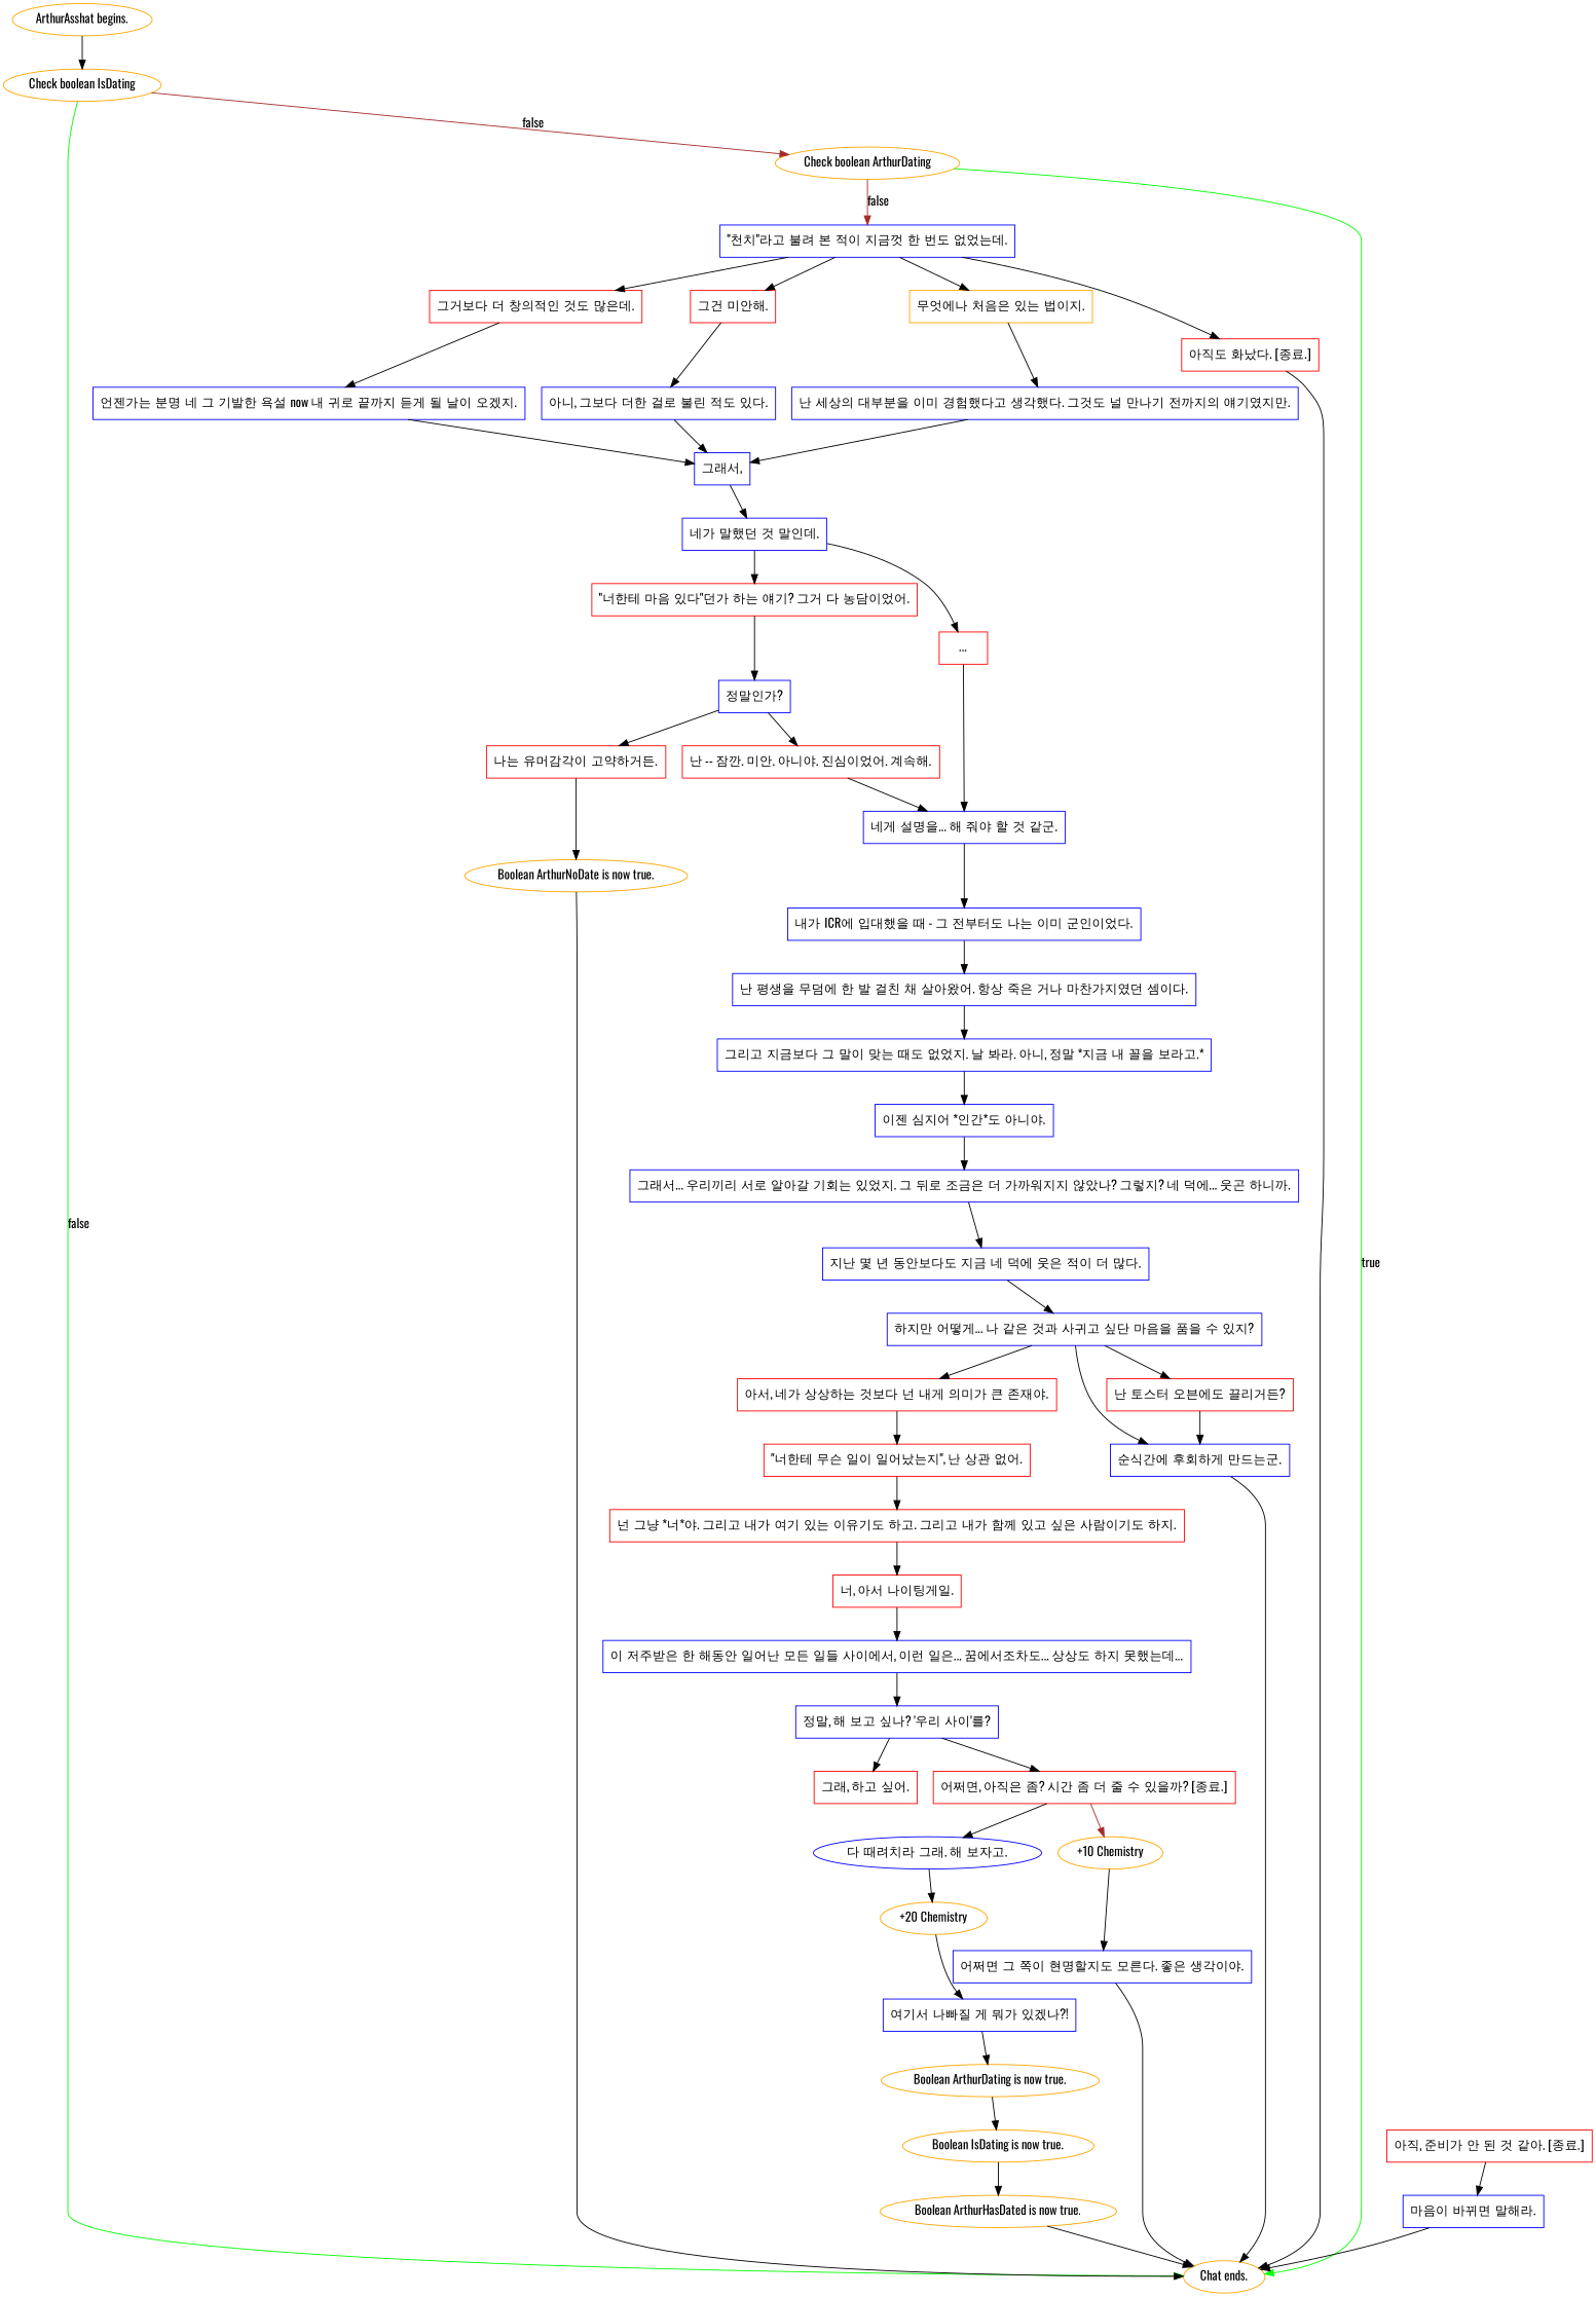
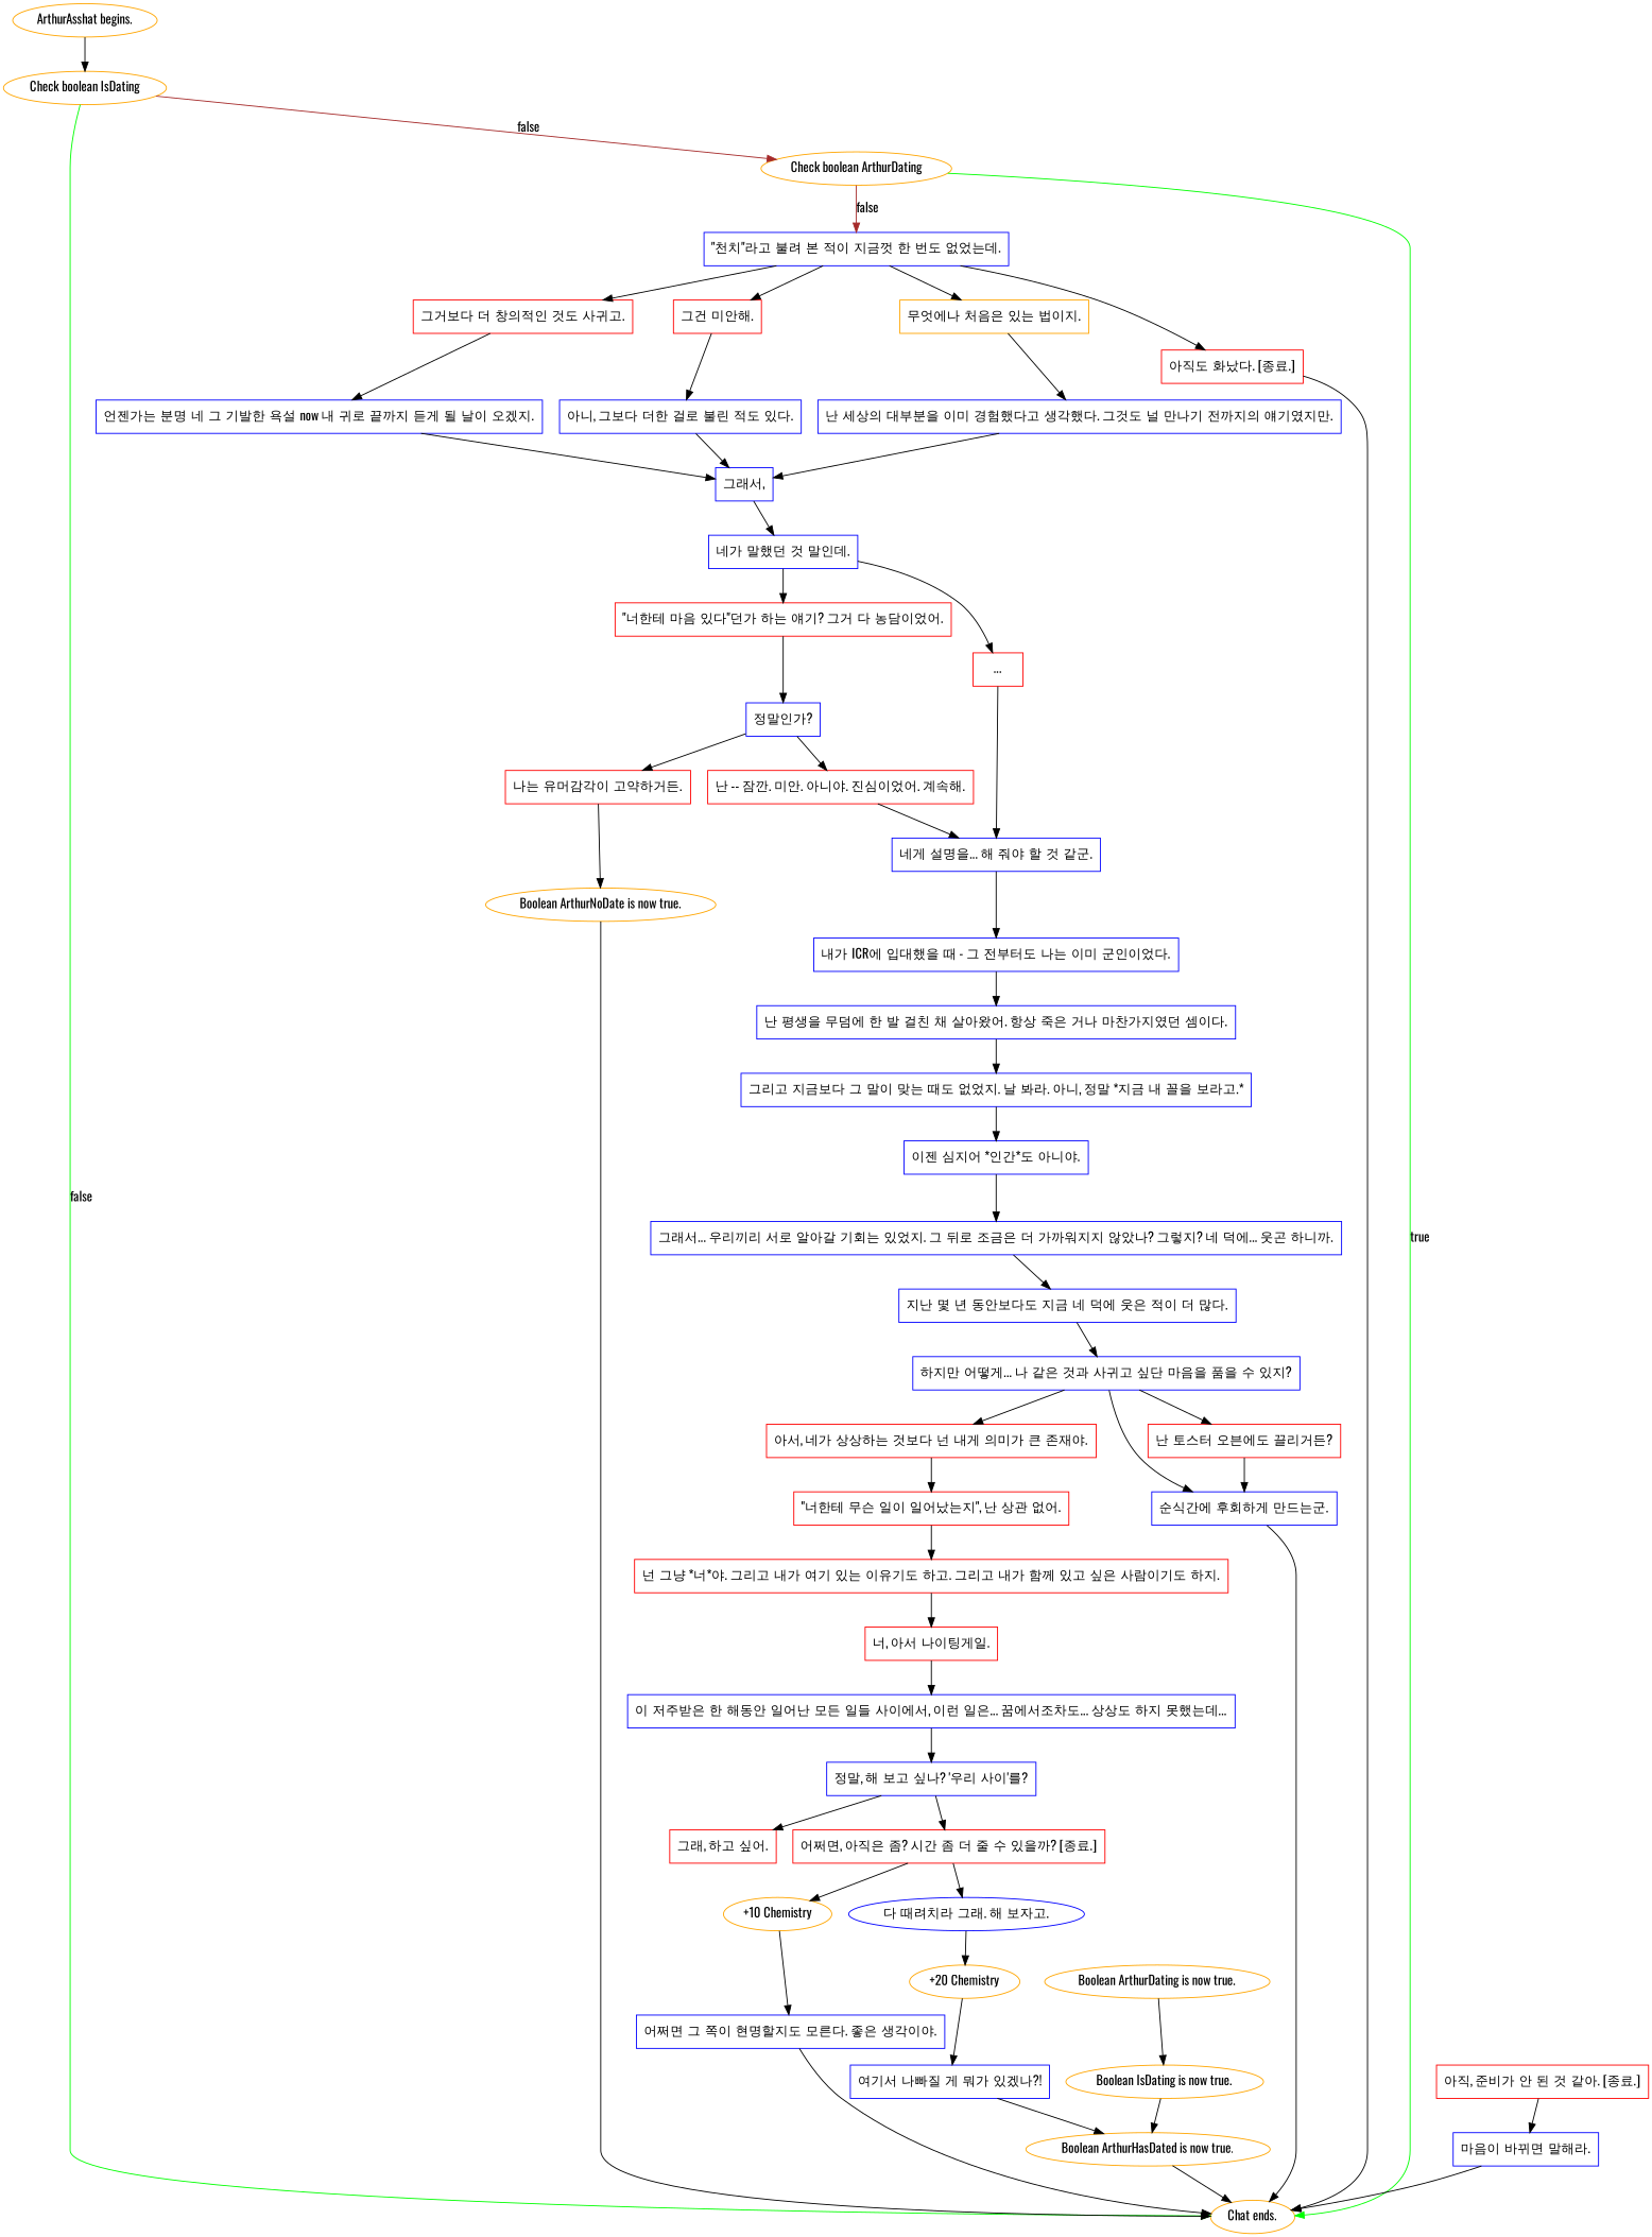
  digraph {
    fontname=Oswald
    node [color=blue fontname=Oswald shape=box]
    edge [fontname=Oswald]
    "ArthurAsshat begins." [color=orange shape=""]
    n2 [color=orange label="Check boolean IsDating" shape=""]
    "Chat ends." [color=orange shape=""]
    n4 [color=orange label="Check boolean ArthurDating" shape=""]
    n5 [label="\"천치\"라고 불려 본 적이 지금껏 한 번도 없었는데."]
-   n6 [color=red label="그거보다 더 창의적인 것도 많은데."]
+   n6 [color=red label="그거보다 더 창의적인 것도 사귀고."]
    n7 [color=orange label="무엇에나 처음은 있는 법이지."]
    n8 [color=red label="그건 미안해."]
    n9 [color=red label="아직도 화났다. [종료.]"]
    n10 [label="언젠가는 분명 네 그 기발한 욕설 now 내 귀로 끝까지 듣게 될 날이 오겠지."]
    n11 [label="난 세상의 대부분을 이미 경험했다고 생각했다. 그것도 널 만나기 전까지의 얘기였지만."]
    n12 [label="아니, 그보다 더한 걸로 불린 적도 있다."]
    n13 [label="그래서,"]
    n14 [label="네가 말했던 것 말인데."]
    n15 [color=red label="\"너한테 마음 있다\"던가 하는 얘기? 그거 다 농담이었어."]
    n16 [color=red label="..."]
    n17 [label="정말인가?"]
    n18 [label="네게 설명을... 해 줘야 할 것 같군."]
    n19 [color=red label="난 -- 잠깐. 미안. 아니야. 진심이었어. 계속해."]
    n20 [color=red label="나는 유머감각이 고약하거든."]
    n21 [label="내가 ICR에 입대했을 때 - 그 전부터도 나는 이미 군인이었다."]
    n22 [color=orange label="Boolean ArthurNoDate is now true." shape=""]
    n23 [label="난 평생을 무덤에 한 발 걸친 채 살아왔어. 항상 죽은 거나 마찬가지였던 셈이다."]
    n24 [label="그리고 지금보다 그 말이 맞는 때도 없었지. 날 봐라. 아니, 정말 *지금 내 꼴을 보라고.*"]
    n25 [label="이젠 심지어 *인간*도 아니야."]
    n26 [label="그래서... 우리끼리 서로 알아갈 기회는 있었지. 그 뒤로 조금은 더 가까워지지 않았나? 그렇지? 네 덕에... 웃곤 하니까."]
    n27 [label="지난 몇 년 동안보다도 지금 네 덕에 웃은 적이 더 많다."]
    n28 [label="하지만 어떻게... 나 같은 것과 사귀고 싶단 마음을 품을 수 있지?"]
    n29 [color=red label="아서, 네가 상상하는 것보다 넌 내게 의미가 큰 존재야."]
    n30 [color=red label="난 토스터 오븐에도 끌리거든?"]
    n31 [label="순식간에 후회하게 만드는군."]
    n32 [color=red label="\"너한테 무슨 일이 일어났는지\", 난 상관 없어."]
    n33 [color=red label="아직, 준비가 안 된 것 같아. [종료.]"]
    n34 [label="마음이 바뀌면 말해라."]
    n35 [color=red label="넌 그냥 *너*야. 그리고 내가 여기 있는 이유기도 하고. 그리고 내가 함께 있고 싶은 사람이기도 하지."]
    n36 [color=red label="너, 아서 나이팅게일."]
    n37 [label="이 저주받은 한 해동안 일어난 모든 일들 사이에서, 이런 일은... 꿈에서조차도... 상상도 하지 못했는데..."]
    n38 [label="정말, 해 보고 싶나? '우리 사이'를?"]
    n39 [color=red label="그래, 하고 싶어."]
    n40 [color=red label="어쩌면, 아직은 좀? 시간 좀 더 줄 수 있을까? [종료.]"]
    n41 [label="다 때려치라 그래. 해 보자고." shape=ellipse]
    n42 [color=orange label="+10 Chemistry" shape=""]
    n43 [color=orange label="+20 Chemistry" shape=""]
    n44 [label="어쩌면 그 쪽이 현명할지도 모른다. 좋은 생각이야."]
    n45 [label="여기서 나빠질 게 뭐가 있겠나?!"]
    n46 [color=orange label="Boolean ArthurDating is now true." shape=""]
    n47 [color=orange label="Boolean IsDating is now true." shape=""]
    n48 [color=orange label="Boolean ArthurHasDated is now true." shape=""]
    "ArthurAsshat begins." -> n2
    n2 -> "Chat ends." [color=green label=false]
    n2 -> n4 [color=brown label=false]
    n4 -> "Chat ends." [color=green label=true]
    n4 -> n5 [color=brown label=false]
    n5 -> n6
    n5 -> n7
    n5 -> n8
    n5 -> n9
    n6 -> n10
    n7 -> n11
    n8 -> n12
    n9 -> "Chat ends."
    n10 -> n13
    n11 -> n13
    n12 -> n13
    n13 -> n14
    n14 -> n15
    n14 -> n16
    n15 -> n17
    n16 -> n18
    n17 -> n19
    n17 -> n20
    n18 -> n21
    n19 -> n18
    n20 -> n22
    n21 -> n23
    n22 -> "Chat ends."
    n23 -> n24
    n24 -> n25
    n25 -> n26
    n26 -> n27
    n27 -> n28
    n28 -> n29
    n28 -> n30
    n28 -> n31
    n29 -> n32
    n30 -> n31
    n31 -> "Chat ends."
    n32 -> n35
    n33 -> n34
    n34 -> "Chat ends."
    n35 -> n36
    n36 -> n37
    n37 -> n38
    n38 -> n39
    n38 -> n40
    n40 -> n41
-   n40 -> n42 [color=brown]
+   n40 -> n42
    n41 -> n43
    n42 -> n44
    n43 -> n45
    n44 -> "Chat ends."
-   n45 -> n46
+   n45 -> n48
    n46 -> n47
    n47 -> n48
    n48 -> "Chat ends."
  }
